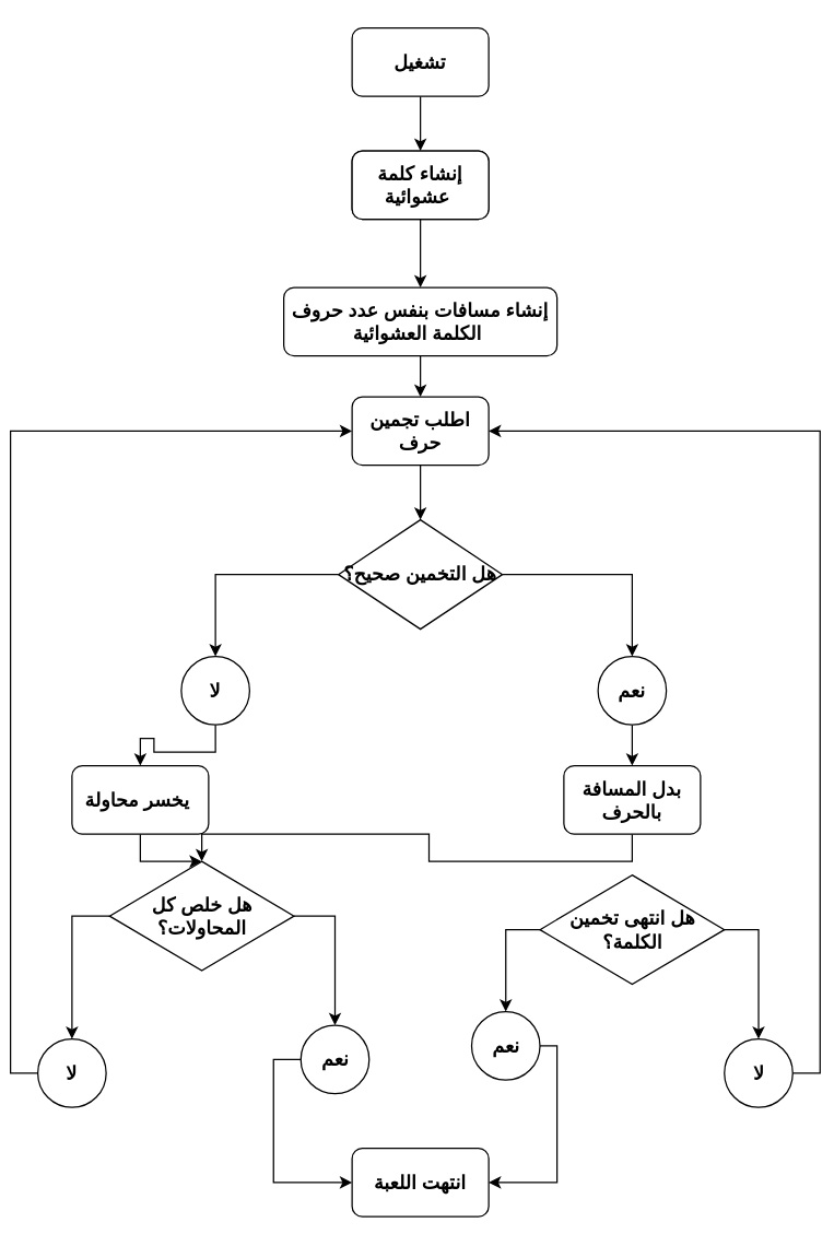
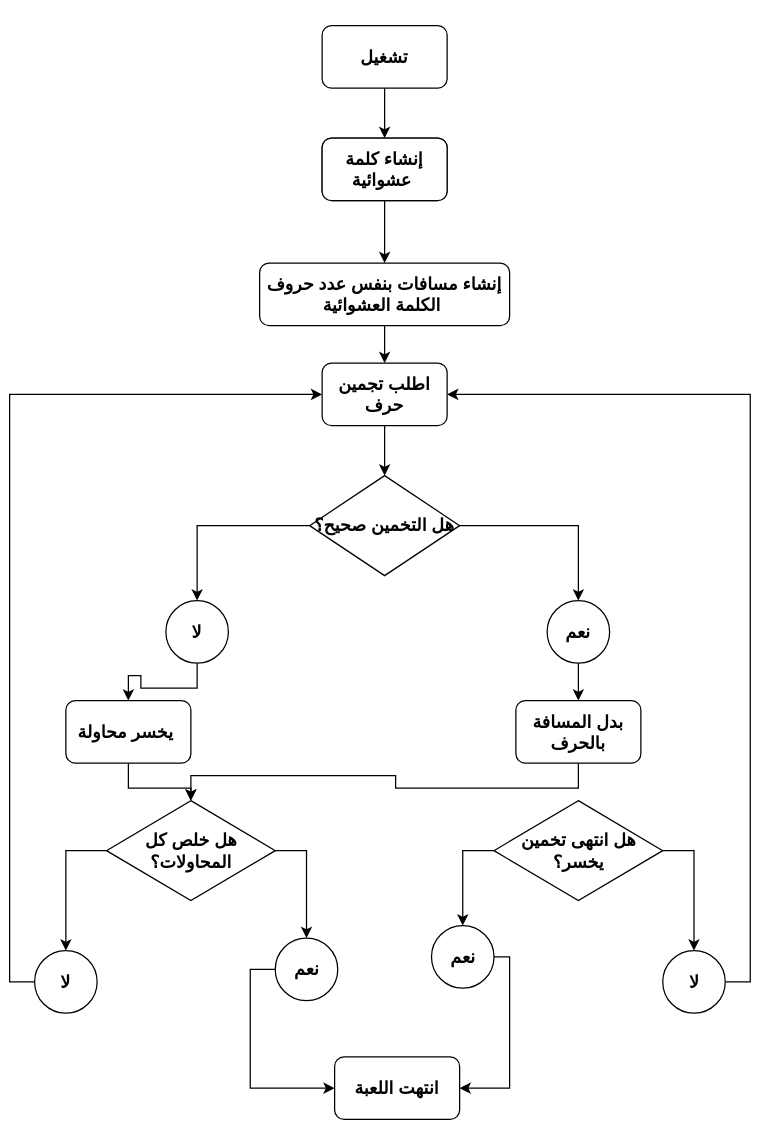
  <mxCell id="0" />
  <mxCell id="1" parent="0" />
  <mxCell id="2" style="edgeStyle=orthogonalEdgeStyle;rounded=0;orthogonalLoop=1;jettySize=auto;html=1;exitX=0.5;exitY=1;exitDx=0;exitDy=0;" edge="1" parent="1" source="3" target="6"><mxGeometry relative="1" as="geometry" /></mxCell>
  <mxCell id="3" value="&lt;font style=&quot;font-size: 14px;&quot;&gt;&lt;b&gt;تشغيل&lt;/b&gt;&lt;/font&gt;" style="rounded=1;whiteSpace=wrap;html=1;" vertex="1" parent="1"><mxGeometry x="250" y="20" width="100" height="50" as="geometry" /></mxCell>
  <mxCell id="4" value="&lt;font style=&quot;font-size: 14px;&quot;&gt;&lt;b&gt;إنشاء كلمة عشوائية&amp;nbsp;&lt;/b&gt;&lt;/font&gt;" style="rounded=1;whiteSpace=wrap;html=1;" vertex="1" parent="1"><mxGeometry x="250" y="110" width="100" height="50" as="geometry" /></mxCell>
  <mxCell id="5" style="edgeStyle=orthogonalEdgeStyle;rounded=0;orthogonalLoop=1;jettySize=auto;html=1;exitX=0.5;exitY=1;exitDx=0;exitDy=0;" edge="1" parent="1" source="6" target="8"><mxGeometry relative="1" as="geometry" /></mxCell>
  <mxCell id="6" value="&lt;font style=&quot;font-size: 14px;&quot;&gt;&lt;b&gt;إنشاء كلمة عشوائية&amp;nbsp;&lt;/b&gt;&lt;/font&gt;" style="rounded=1;whiteSpace=wrap;html=1;" vertex="1" parent="1"><mxGeometry x="250" y="110" width="100" height="50" as="geometry" /></mxCell>
  <mxCell id="7" style="edgeStyle=orthogonalEdgeStyle;rounded=0;orthogonalLoop=1;jettySize=auto;html=1;exitX=0.5;exitY=1;exitDx=0;exitDy=0;entryX=0.5;entryY=0;entryDx=0;entryDy=0;" edge="1" parent="1" source="8" target="10"><mxGeometry relative="1" as="geometry" /></mxCell>
  <mxCell id="8" value="&lt;span style=&quot;font-size: 14px;&quot;&gt;&lt;b&gt;إنشاء مسافات بنفس عدد حروف الكلمة العشوائية&amp;nbsp;&lt;/b&gt;&lt;/span&gt;" style="rounded=1;whiteSpace=wrap;html=1;" vertex="1" parent="1"><mxGeometry x="200" y="210" width="200" height="50" as="geometry" /></mxCell>
  <mxCell id="9" style="edgeStyle=orthogonalEdgeStyle;rounded=0;orthogonalLoop=1;jettySize=auto;html=1;exitX=0.5;exitY=1;exitDx=0;exitDy=0;entryX=0.5;entryY=0;entryDx=0;entryDy=0;" edge="1" parent="1" source="10" target="13"><mxGeometry relative="1" as="geometry" /></mxCell>
  <mxCell id="10" value="&lt;font style=&quot;font-size: 14px;&quot;&gt;&lt;b&gt;اطلب تجمين حرف&lt;/b&gt;&lt;/font&gt;" style="rounded=1;whiteSpace=wrap;html=1;" vertex="1" parent="1"><mxGeometry x="250" y="290" width="100" height="50" as="geometry" /></mxCell>
  <mxCell id="11" style="edgeStyle=orthogonalEdgeStyle;rounded=0;orthogonalLoop=1;jettySize=auto;html=1;exitX=0;exitY=0.5;exitDx=0;exitDy=0;" edge="1" parent="1" source="13" target="15"><mxGeometry relative="1" as="geometry" /></mxCell>
  <mxCell id="12" style="edgeStyle=orthogonalEdgeStyle;rounded=0;orthogonalLoop=1;jettySize=auto;html=1;exitX=1;exitY=0.5;exitDx=0;exitDy=0;entryX=0.5;entryY=0;entryDx=0;entryDy=0;" edge="1" parent="1" source="13" target="17"><mxGeometry relative="1" as="geometry" /></mxCell>
  <mxCell id="13" value="&lt;b&gt;&lt;font style=&quot;font-size: 14px;&quot;&gt;هل التخمين صحيح؟&lt;/font&gt;&lt;/b&gt;" style="rhombus;whiteSpace=wrap;html=1;" vertex="1" parent="1"><mxGeometry x="240" y="380" width="120" height="80" as="geometry" /></mxCell>
  <mxCell id="14" style="edgeStyle=orthogonalEdgeStyle;rounded=0;orthogonalLoop=1;jettySize=auto;html=1;exitX=0.5;exitY=1;exitDx=0;exitDy=0;entryX=0.5;entryY=0;entryDx=0;entryDy=0;" edge="1" parent="1" source="15" target="19"><mxGeometry relative="1" as="geometry" /></mxCell>
  <mxCell id="15" value="&lt;b&gt;&lt;font style=&quot;font-size: 14px;&quot;&gt;لا&lt;/font&gt;&lt;/b&gt;" style="ellipse;whiteSpace=wrap;html=1;aspect=fixed;" vertex="1" parent="1"><mxGeometry x="125" y="480" width="50" height="50" as="geometry" /></mxCell>
  <mxCell id="16" style="edgeStyle=orthogonalEdgeStyle;rounded=0;orthogonalLoop=1;jettySize=auto;html=1;exitX=0.5;exitY=1;exitDx=0;exitDy=0;entryX=0.5;entryY=0;entryDx=0;entryDy=0;" edge="1" parent="1" source="17" target="21"><mxGeometry relative="1" as="geometry" /></mxCell>
  <mxCell id="17" value="&lt;b&gt;&lt;font style=&quot;font-size: 14px;&quot;&gt;نعم&lt;/font&gt;&lt;/b&gt;" style="ellipse;whiteSpace=wrap;html=1;aspect=fixed;" vertex="1" parent="1"><mxGeometry x="430" y="480" width="50" height="50" as="geometry" /></mxCell>
  <mxCell id="18" style="edgeStyle=orthogonalEdgeStyle;rounded=0;orthogonalLoop=1;jettySize=auto;html=1;exitX=0.5;exitY=1;exitDx=0;exitDy=0;entryX=0.5;entryY=0;entryDx=0;entryDy=0;" edge="1" parent="1" source="19" target="27"><mxGeometry relative="1" as="geometry" /></mxCell>
  <mxCell id="19" value="&lt;font style=&quot;font-size: 14px;&quot;&gt;&lt;b&gt;يخسر محاولة&amp;nbsp;&lt;/b&gt;&lt;/font&gt;" style="rounded=1;whiteSpace=wrap;html=1;" vertex="1" parent="1"><mxGeometry x="45" y="560" width="100" height="50" as="geometry" /></mxCell>
  <mxCell id="20" style="edgeStyle=orthogonalEdgeStyle;rounded=0;orthogonalLoop=1;jettySize=auto;html=1;exitX=0.5;exitY=1;exitDx=0;exitDy=0;" edge="1" parent="1" source="21" target="27"><mxGeometry relative="1" as="geometry" /></mxCell>
  <mxCell id="21" value="&lt;font style=&quot;font-size: 14px;&quot;&gt;&lt;b&gt;بدل المسافة بالحرف&lt;/b&gt;&lt;/font&gt;" style="rounded=1;whiteSpace=wrap;html=1;" vertex="1" parent="1"><mxGeometry x="405" y="560" width="100" height="50" as="geometry" /></mxCell>
  <mxCell id="22" style="edgeStyle=orthogonalEdgeStyle;rounded=0;orthogonalLoop=1;jettySize=auto;html=1;exitX=0;exitY=0.5;exitDx=0;exitDy=0;entryX=0.5;entryY=0;entryDx=0;entryDy=0;" edge="1" parent="1" source="24" target="34"><mxGeometry relative="1" as="geometry" /></mxCell>
  <mxCell id="23" style="edgeStyle=orthogonalEdgeStyle;rounded=0;orthogonalLoop=1;jettySize=auto;html=1;exitX=1;exitY=0.5;exitDx=0;exitDy=0;entryX=0.5;entryY=0;entryDx=0;entryDy=0;" edge="1" parent="1" source="24" target="31"><mxGeometry relative="1" as="geometry"><mxPoint x="540" y="710" as="targetPoint" /></mxGeometry></mxCell>
- <mxCell id="24" value="&lt;b&gt;&lt;font style=&quot;font-size: 14px;&quot;&gt;هل انتهى تخمين الكلمة؟&lt;/font&gt;&lt;/b&gt;" style="rhombus;whiteSpace=wrap;html=1;" vertex="1" parent="1"><mxGeometry x="387.5" y="640" width="135" height="80" as="geometry" /></mxCell>
+ <mxCell id="24" value="&lt;b&gt;&lt;font style=&quot;font-size: 14px;&quot;&gt;هل انتهى تخمين يخسر؟&lt;/font&gt;&lt;/b&gt;" style="rhombus;whiteSpace=wrap;html=1;" vertex="1" parent="1"><mxGeometry x="387.5" y="640" width="135" height="80" as="geometry" /></mxCell>
  <mxCell id="25" style="edgeStyle=orthogonalEdgeStyle;rounded=0;orthogonalLoop=1;jettySize=auto;html=1;exitX=1;exitY=0.5;exitDx=0;exitDy=0;" edge="1" parent="1" source="27" target="33"><mxGeometry relative="1" as="geometry" /></mxCell>
  <mxCell id="26" style="edgeStyle=orthogonalEdgeStyle;rounded=0;orthogonalLoop=1;jettySize=auto;html=1;exitX=0;exitY=0.5;exitDx=0;exitDy=0;entryX=0.5;entryY=0;entryDx=0;entryDy=0;" edge="1" parent="1" source="27" target="29"><mxGeometry relative="1" as="geometry" /></mxCell>
- <mxCell id="27" value="&lt;b&gt;&lt;font style=&quot;font-size: 14px;&quot;&gt;هل خلص كل المحاولات؟&lt;/font&gt;&lt;/b&gt;" style="rhombus;whiteSpace=wrap;html=1;" vertex="1" parent="1"><mxGeometry x="72.5" y="630" width="135" height="80" as="geometry" /></mxCell>
+ <mxCell id="27" value="&lt;b&gt;&lt;font style=&quot;font-size: 14px;&quot;&gt;هل خلص كل المحاولات؟&lt;/font&gt;&lt;/b&gt;" style="rhombus;whiteSpace=wrap;html=1;" vertex="1" parent="1"><mxGeometry x="77.5" y="640" width="135" height="80" as="geometry" /></mxCell>
  <mxCell id="28" style="edgeStyle=orthogonalEdgeStyle;rounded=0;orthogonalLoop=1;jettySize=auto;html=1;exitX=0;exitY=0.5;exitDx=0;exitDy=0;entryX=0;entryY=0.5;entryDx=0;entryDy=0;" edge="1" parent="1" source="29" target="10"><mxGeometry relative="1" as="geometry" /></mxCell>
  <mxCell id="29" value="&lt;b&gt;&lt;font style=&quot;font-size: 14px;&quot;&gt;لا&lt;/font&gt;&lt;/b&gt;" style="ellipse;whiteSpace=wrap;html=1;aspect=fixed;" vertex="1" parent="1"><mxGeometry x="20" y="760" width="50" height="50" as="geometry" /></mxCell>
  <mxCell id="30" style="edgeStyle=orthogonalEdgeStyle;rounded=0;orthogonalLoop=1;jettySize=auto;html=1;exitX=1;exitY=0.5;exitDx=0;exitDy=0;entryX=1;entryY=0.5;entryDx=0;entryDy=0;" edge="1" parent="1" source="31" target="10"><mxGeometry relative="1" as="geometry" /></mxCell>
  <mxCell id="31" value="&lt;b&gt;&lt;font style=&quot;font-size: 14px;&quot;&gt;لا&lt;/font&gt;&lt;/b&gt;" style="ellipse;whiteSpace=wrap;html=1;aspect=fixed;" vertex="1" parent="1"><mxGeometry x="522.5" y="760" width="50" height="50" as="geometry" /></mxCell>
  <mxCell id="32" style="edgeStyle=orthogonalEdgeStyle;rounded=0;orthogonalLoop=1;jettySize=auto;html=1;exitX=0;exitY=0.5;exitDx=0;exitDy=0;entryX=0;entryY=0.5;entryDx=0;entryDy=0;" edge="1" parent="1" source="33" target="35"><mxGeometry relative="1" as="geometry" /></mxCell>
  <mxCell id="33" value="&lt;b&gt;&lt;font style=&quot;font-size: 14px;&quot;&gt;نعم&lt;/font&gt;&lt;/b&gt;" style="ellipse;whiteSpace=wrap;html=1;aspect=fixed;" vertex="1" parent="1"><mxGeometry x="212.5" y="750" width="50" height="50" as="geometry" /></mxCell>
  <mxCell id="34" value="&lt;b&gt;&lt;font style=&quot;font-size: 14px;&quot;&gt;نعم&lt;/font&gt;&lt;/b&gt;" style="ellipse;whiteSpace=wrap;html=1;aspect=fixed;" vertex="1" parent="1"><mxGeometry x="337.5" y="740" width="50" height="50" as="geometry" /></mxCell>
- <mxCell id="35" value="&lt;font style=&quot;font-size: 14px;&quot;&gt;&lt;b&gt;انتهت اللعبة&lt;/b&gt;&lt;/font&gt;" style="rounded=1;whiteSpace=wrap;html=1;" vertex="1" parent="1"><mxGeometry x="250" y="840" width="100" height="50" as="geometry" /></mxCell>
+ <mxCell id="35" value="&lt;font style=&quot;font-size: 14px;&quot;&gt;&lt;b&gt;انتهت اللعبة&lt;/b&gt;&lt;/font&gt;" style="rounded=1;whiteSpace=wrap;html=1;" vertex="1" parent="1"><mxGeometry x="260" y="845" width="100" height="50" as="geometry" /></mxCell>
  <mxCell id="36" value="" style="endArrow=classic;html=1;rounded=0;exitX=1;exitY=0.5;exitDx=0;exitDy=0;entryX=1;entryY=0.5;entryDx=0;entryDy=0;edgeStyle=elbowEdgeStyle;" edge="1" parent="1" source="34" target="35"><mxGeometry width="50" height="50" relative="1" as="geometry"><mxPoint x="290" y="690" as="sourcePoint" /><mxPoint x="340" y="640" as="targetPoint" /><Array as="points"><mxPoint x="400" y="830" /></Array></mxGeometry></mxCell>
